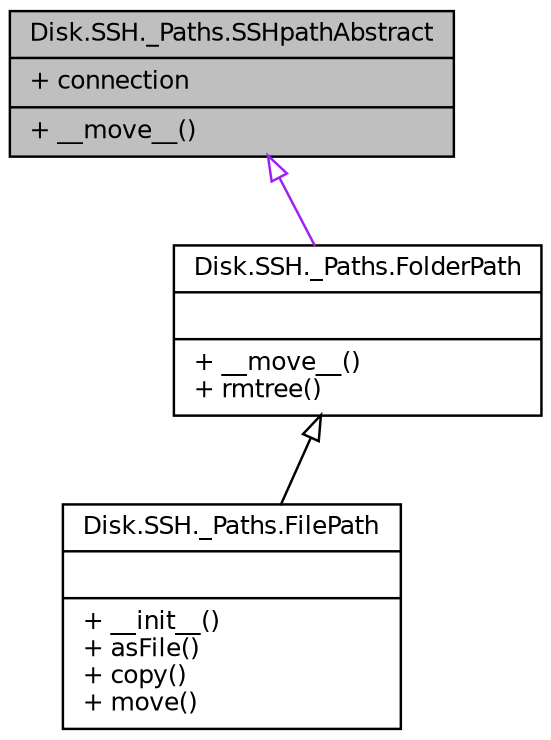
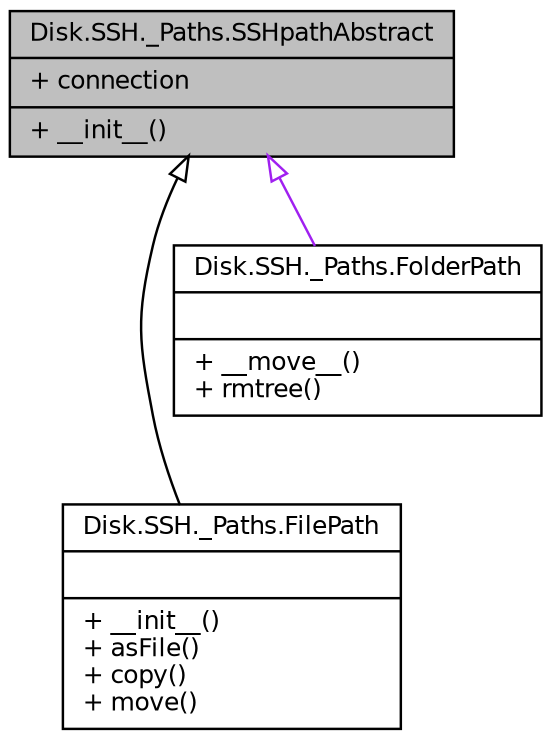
  digraph {
    node [color=black fontname=Helvetica fontsize=10 shape=record]
    edge [arrowtail=onormal dir=back fontname=Helvetica fontsize=10 labelfontname=Helvetica labelfontsize=10 style=solid]
-   n1 [fillcolor=grey75 fontcolor=black height=0.2 label="{Disk.SSH._Paths.SSHpathAbstract\n|+ connection\l|+ __move__()\l}" style=filled width=0.4]
+   n1 [fillcolor=grey75 fontcolor=black height=0.2 label="{Disk.SSH._Paths.SSHpathAbstract\n|+ connection\l|+ __init__()\l}" style=filled width=0.4]
    n2 [height=0.2 label="{Disk.SSH._Paths.FilePath\n||+ __init__()\l+ asFile()\l+ copy()\l+ move()\l}" width=0.4]
    n3 [height=0.2 label="{Disk.SSH._Paths.FolderPath\n||+ __move__()\l+ rmtree()\l}" width=0.4]
-   n3 -> n2 [color=black]
+   n1 -> n2 [color=black]
    n1 -> n3 [color=purple]
  }
